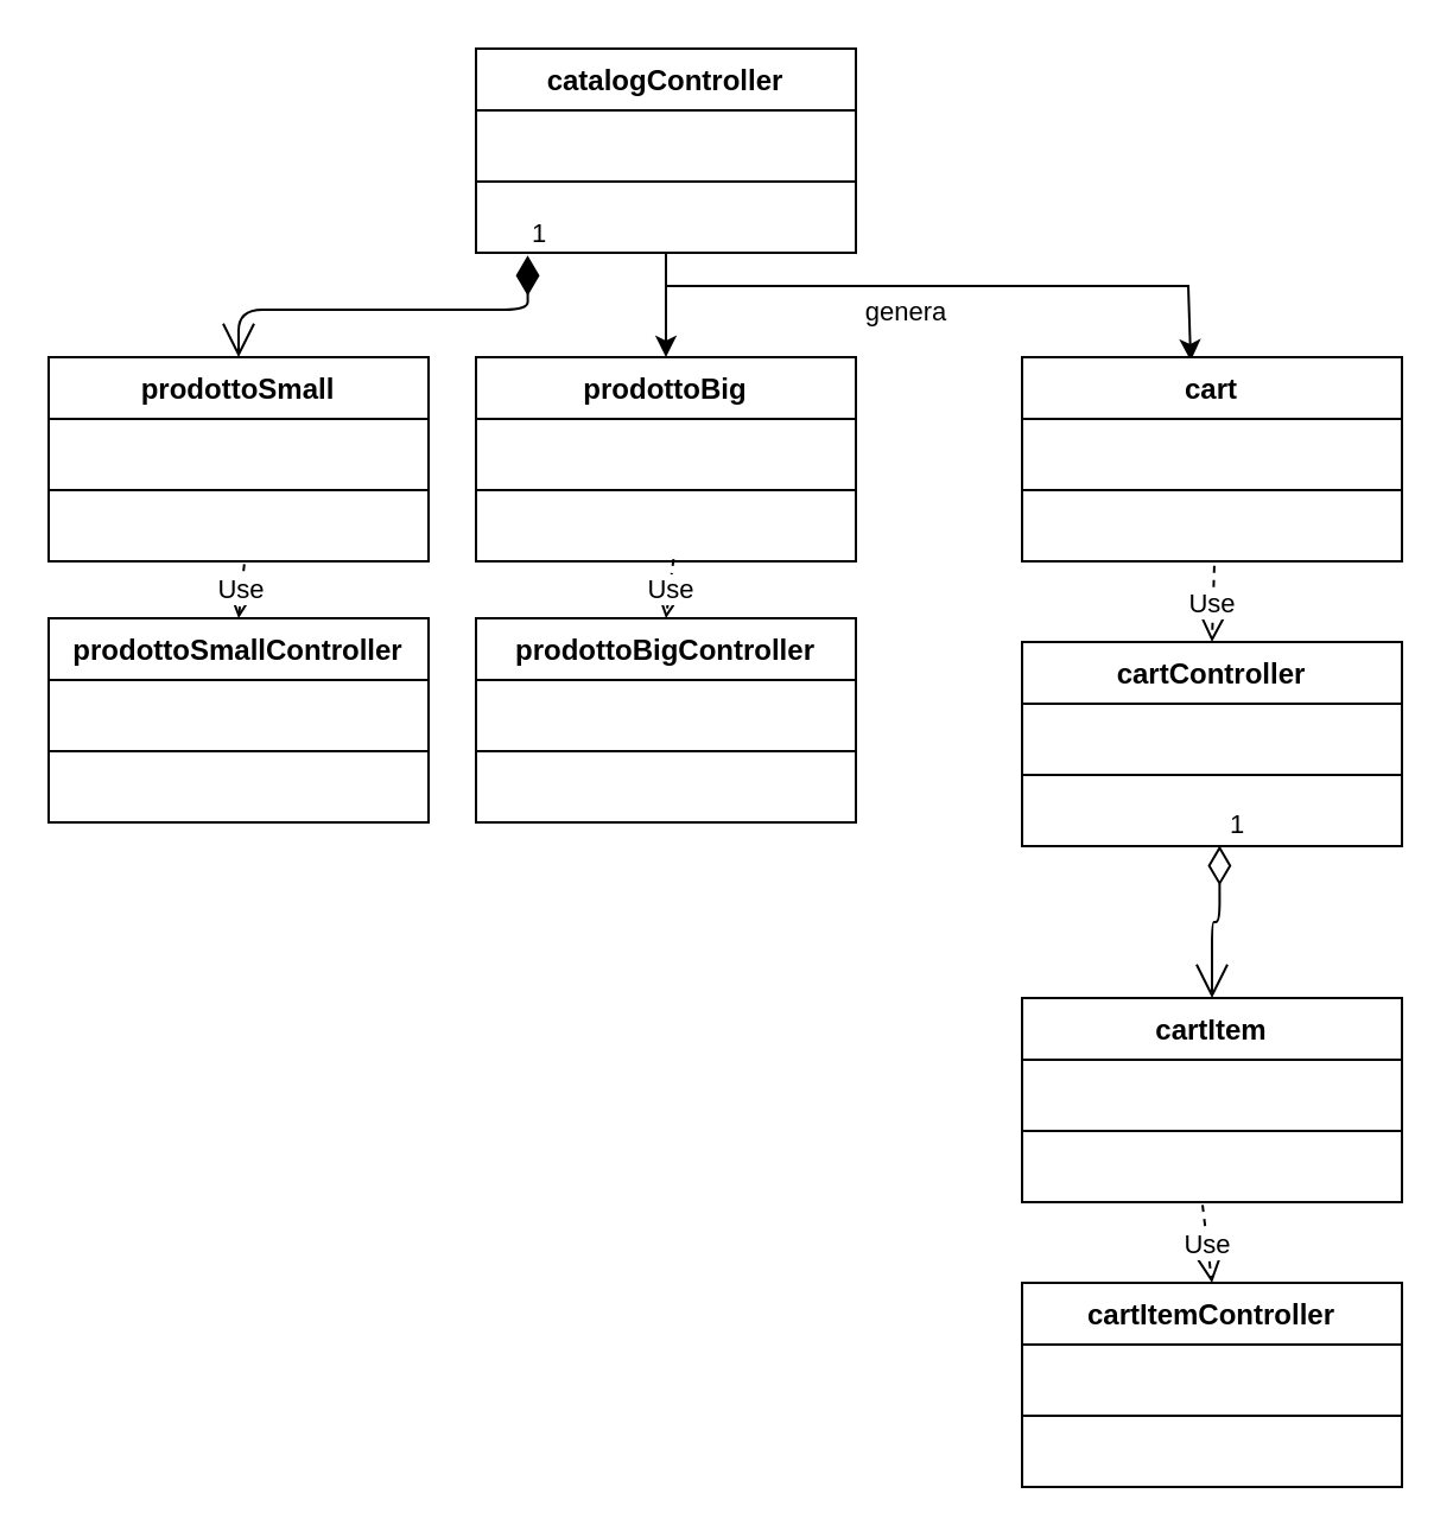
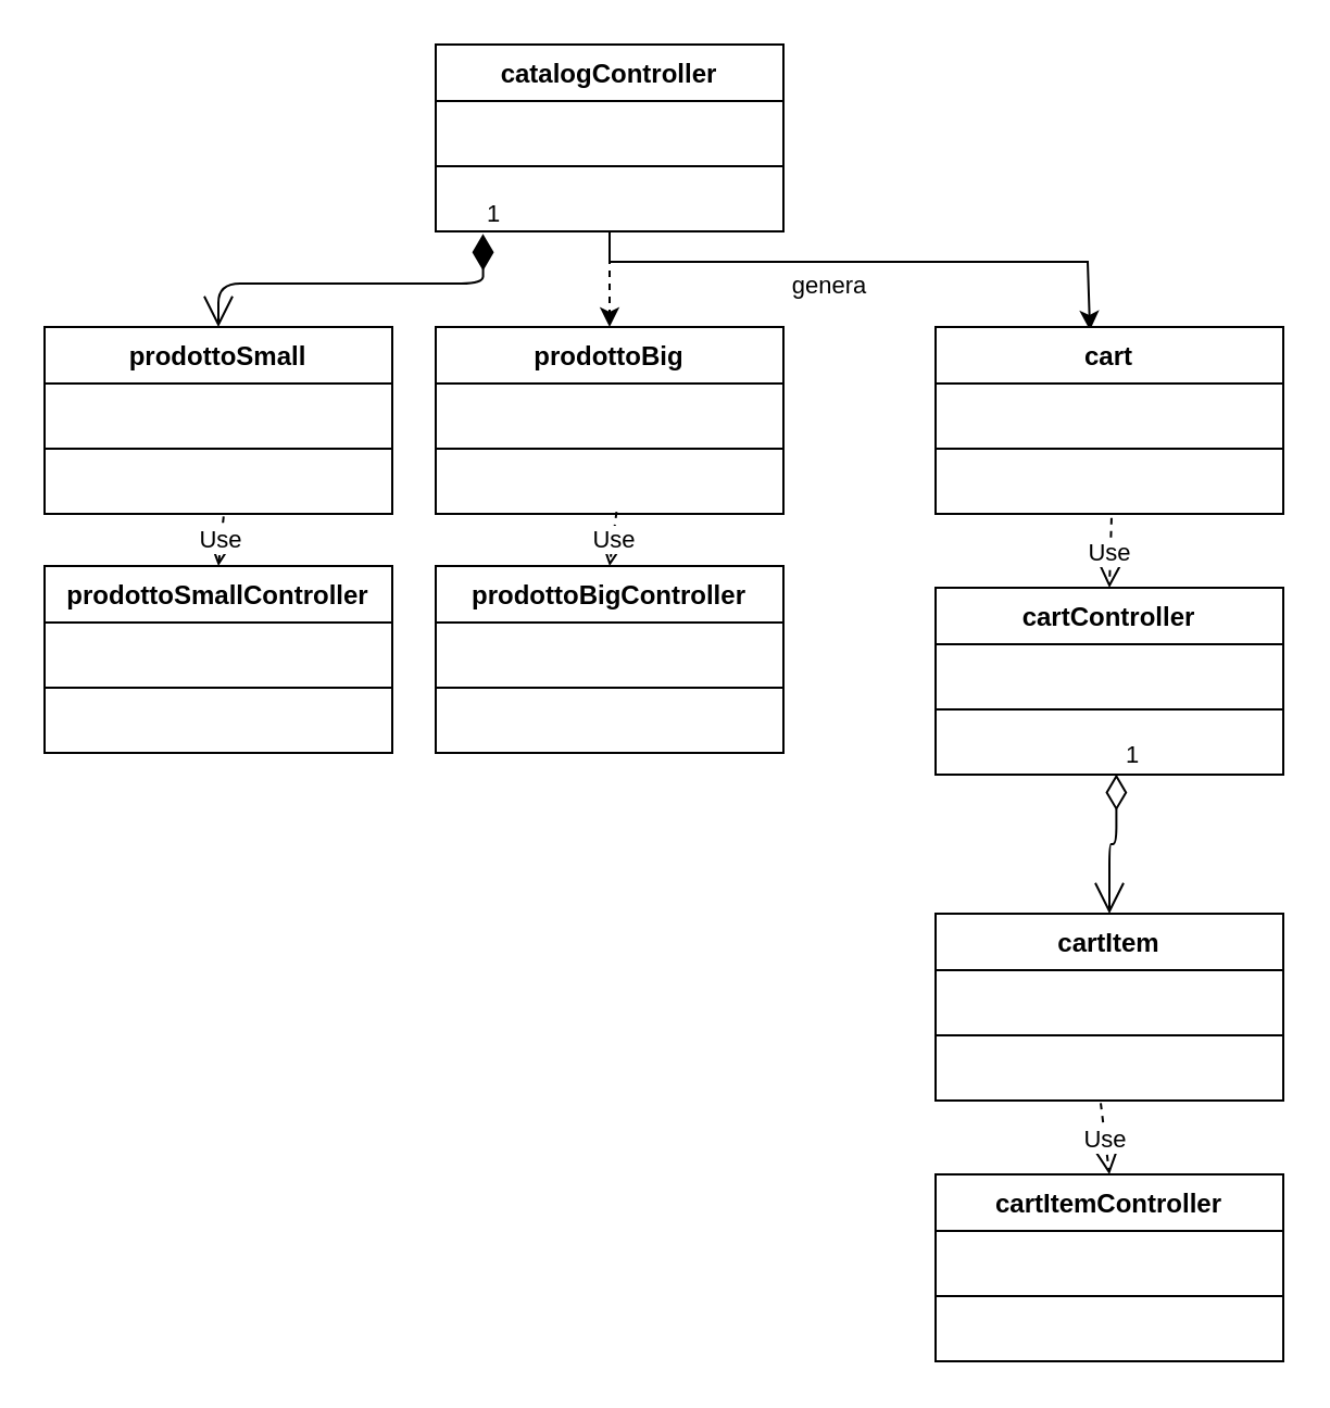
  <mxCell id="0" />
  <mxCell id="1" parent="0" />
  <mxCell id="2" value="prodottoSmall" style="swimlane;fontStyle=1;align=center;verticalAlign=top;childLayout=stackLayout;horizontal=1;startSize=26;horizontalStack=0;resizeParent=1;resizeParentMax=0;resizeLast=0;collapsible=1;marginBottom=0;" vertex="1" parent="1"><mxGeometry x="20" y="150" width="160" height="86" as="geometry" /></mxCell>
  <mxCell id="3" value="     " style="text;strokeColor=none;fillColor=none;align=left;verticalAlign=top;spacingLeft=4;spacingRight=4;overflow=hidden;rotatable=0;points=[[0,0.5],[1,0.5]];portConstraint=eastwest;" vertex="1" parent="2"><mxGeometry y="26" width="160" height="26" as="geometry" /></mxCell>
  <mxCell id="4" value="" style="line;strokeWidth=1;fillColor=none;align=left;verticalAlign=middle;spacingTop=-1;spacingLeft=3;spacingRight=3;rotatable=0;labelPosition=right;points=[];portConstraint=eastwest;" vertex="1" parent="2"><mxGeometry y="52" width="160" height="8" as="geometry" /></mxCell>
  <mxCell id="5" value="    " style="text;strokeColor=none;fillColor=none;align=left;verticalAlign=top;spacingLeft=4;spacingRight=4;overflow=hidden;rotatable=0;points=[[0,0.5],[1,0.5]];portConstraint=eastwest;" vertex="1" parent="2"><mxGeometry y="60" width="160" height="26" as="geometry" /></mxCell>
  <mxCell id="6" value="prodottoSmallController" style="swimlane;fontStyle=1;align=center;verticalAlign=top;childLayout=stackLayout;horizontal=1;startSize=26;horizontalStack=0;resizeParent=1;resizeParentMax=0;resizeLast=0;collapsible=1;marginBottom=0;" vertex="1" parent="1"><mxGeometry x="20" y="260" width="160" height="86" as="geometry" /></mxCell>
  <mxCell id="7" value="     " style="text;strokeColor=none;fillColor=none;align=left;verticalAlign=top;spacingLeft=4;spacingRight=4;overflow=hidden;rotatable=0;points=[[0,0.5],[1,0.5]];portConstraint=eastwest;" vertex="1" parent="6"><mxGeometry y="26" width="160" height="26" as="geometry" /></mxCell>
  <mxCell id="8" value="" style="line;strokeWidth=1;fillColor=none;align=left;verticalAlign=middle;spacingTop=-1;spacingLeft=3;spacingRight=3;rotatable=0;labelPosition=right;points=[];portConstraint=eastwest;" vertex="1" parent="6"><mxGeometry y="52" width="160" height="8" as="geometry" /></mxCell>
  <mxCell id="9" value="    " style="text;strokeColor=none;fillColor=none;align=left;verticalAlign=top;spacingLeft=4;spacingRight=4;overflow=hidden;rotatable=0;points=[[0,0.5],[1,0.5]];portConstraint=eastwest;" vertex="1" parent="6"><mxGeometry y="60" width="160" height="26" as="geometry" /></mxCell>
  <mxCell id="10" value="" style="edgeStyle=orthogonalEdgeStyle;rounded=0;orthogonalLoop=1;jettySize=auto;html=1;entryX=0.444;entryY=0.017;entryDx=0;entryDy=0;entryPerimeter=0;" edge="1" parent="1" source="13" target="34"><mxGeometry relative="1" as="geometry"><Array as="points"><mxPoint x="280" y="120" /><mxPoint x="500" y="120" /></Array></mxGeometry></mxCell>
- <mxCell id="11" value="" style="edgeStyle=orthogonalEdgeStyle;rounded=0;orthogonalLoop=1;jettySize=auto;html=1;entryX=0.5;entryY=0;entryDx=0;entryDy=0;" edge="1" parent="1" source="13" target="17"><mxGeometry relative="1" as="geometry" /></mxCell>
+ <mxCell id="11" value="" style="edgeStyle=orthogonalEdgeStyle;rounded=0;orthogonalLoop=1;jettySize=auto;html=1;entryX=0.5;entryY=0;entryDx=0;entryDy=0;dashed=1;" edge="1" parent="1" source="13" target="17"><mxGeometry relative="1" as="geometry" /></mxCell>
  <mxCell id="12" value="genera" style="edgeLabel;html=1;align=center;verticalAlign=middle;resizable=0;points=[];" vertex="1" connectable="0" parent="11"><mxGeometry x="-0.724" y="-1" relative="1" as="geometry"><mxPoint x="101" y="18" as="offset" /></mxGeometry></mxCell>
  <mxCell id="13" value="catalogController&#10;" style="swimlane;fontStyle=1;align=center;verticalAlign=top;childLayout=stackLayout;horizontal=1;startSize=26;horizontalStack=0;resizeParent=1;resizeParentMax=0;resizeLast=0;collapsible=1;marginBottom=0;" vertex="1" parent="1"><mxGeometry x="200" y="20" width="160" height="86" as="geometry" /></mxCell>
  <mxCell id="14" value="     " style="text;strokeColor=none;fillColor=none;align=left;verticalAlign=top;spacingLeft=4;spacingRight=4;overflow=hidden;rotatable=0;points=[[0,0.5],[1,0.5]];portConstraint=eastwest;" vertex="1" parent="13"><mxGeometry y="26" width="160" height="26" as="geometry" /></mxCell>
  <mxCell id="15" value="" style="line;strokeWidth=1;fillColor=none;align=left;verticalAlign=middle;spacingTop=-1;spacingLeft=3;spacingRight=3;rotatable=0;labelPosition=right;points=[];portConstraint=eastwest;" vertex="1" parent="13"><mxGeometry y="52" width="160" height="8" as="geometry" /></mxCell>
  <mxCell id="16" value="    " style="text;strokeColor=none;fillColor=none;align=left;verticalAlign=top;spacingLeft=4;spacingRight=4;overflow=hidden;rotatable=0;points=[[0,0.5],[1,0.5]];portConstraint=eastwest;" vertex="1" parent="13"><mxGeometry y="60" width="160" height="26" as="geometry" /></mxCell>
  <mxCell id="17" value="prodottoBig" style="swimlane;fontStyle=1;align=center;verticalAlign=top;childLayout=stackLayout;horizontal=1;startSize=26;horizontalStack=0;resizeParent=1;resizeParentMax=0;resizeLast=0;collapsible=1;marginBottom=0;" vertex="1" parent="1"><mxGeometry x="200" y="150" width="160" height="86" as="geometry" /></mxCell>
  <mxCell id="18" value="     " style="text;strokeColor=none;fillColor=none;align=left;verticalAlign=top;spacingLeft=4;spacingRight=4;overflow=hidden;rotatable=0;points=[[0,0.5],[1,0.5]];portConstraint=eastwest;" vertex="1" parent="17"><mxGeometry y="26" width="160" height="26" as="geometry" /></mxCell>
  <mxCell id="19" value="" style="line;strokeWidth=1;fillColor=none;align=left;verticalAlign=middle;spacingTop=-1;spacingLeft=3;spacingRight=3;rotatable=0;labelPosition=right;points=[];portConstraint=eastwest;" vertex="1" parent="17"><mxGeometry y="52" width="160" height="8" as="geometry" /></mxCell>
  <mxCell id="20" value="    " style="text;strokeColor=none;fillColor=none;align=left;verticalAlign=top;spacingLeft=4;spacingRight=4;overflow=hidden;rotatable=0;points=[[0,0.5],[1,0.5]];portConstraint=eastwest;" vertex="1" parent="17"><mxGeometry y="60" width="160" height="26" as="geometry" /></mxCell>
  <mxCell id="21" value="prodottoBigController" style="swimlane;fontStyle=1;align=center;verticalAlign=top;childLayout=stackLayout;horizontal=1;startSize=26;horizontalStack=0;resizeParent=1;resizeParentMax=0;resizeLast=0;collapsible=1;marginBottom=0;" vertex="1" parent="1"><mxGeometry x="200" y="260" width="160" height="86" as="geometry" /></mxCell>
  <mxCell id="22" value="     " style="text;strokeColor=none;fillColor=none;align=left;verticalAlign=top;spacingLeft=4;spacingRight=4;overflow=hidden;rotatable=0;points=[[0,0.5],[1,0.5]];portConstraint=eastwest;" vertex="1" parent="21"><mxGeometry y="26" width="160" height="26" as="geometry" /></mxCell>
  <mxCell id="23" value="" style="line;strokeWidth=1;fillColor=none;align=left;verticalAlign=middle;spacingTop=-1;spacingLeft=3;spacingRight=3;rotatable=0;labelPosition=right;points=[];portConstraint=eastwest;" vertex="1" parent="21"><mxGeometry y="52" width="160" height="8" as="geometry" /></mxCell>
  <mxCell id="24" value="    " style="text;strokeColor=none;fillColor=none;align=left;verticalAlign=top;spacingLeft=4;spacingRight=4;overflow=hidden;rotatable=0;points=[[0,0.5],[1,0.5]];portConstraint=eastwest;" vertex="1" parent="21"><mxGeometry y="60" width="160" height="26" as="geometry" /></mxCell>
  <mxCell id="25" value="1" style="endArrow=open;html=1;endSize=12;startArrow=diamondThin;startSize=14;startFill=0;edgeStyle=orthogonalEdgeStyle;align=left;verticalAlign=bottom;entryX=0.5;entryY=0;entryDx=0;entryDy=0;exitX=0.52;exitY=0.989;exitDx=0;exitDy=0;exitPerimeter=0;" edge="1" parent="1" source="33" target="26"><mxGeometry x="-1" y="3" relative="1" as="geometry"><mxPoint x="210" y="460" as="sourcePoint" /><mxPoint x="370" y="460" as="targetPoint" /></mxGeometry></mxCell>
  <mxCell id="26" value="cartItem" style="swimlane;fontStyle=1;align=center;verticalAlign=top;childLayout=stackLayout;horizontal=1;startSize=26;horizontalStack=0;resizeParent=1;resizeParentMax=0;resizeLast=0;collapsible=1;marginBottom=0;" vertex="1" parent="1"><mxGeometry x="430" y="420" width="160" height="86" as="geometry" /></mxCell>
  <mxCell id="27" value="     " style="text;strokeColor=none;fillColor=none;align=left;verticalAlign=top;spacingLeft=4;spacingRight=4;overflow=hidden;rotatable=0;points=[[0,0.5],[1,0.5]];portConstraint=eastwest;" vertex="1" parent="26"><mxGeometry y="26" width="160" height="26" as="geometry" /></mxCell>
  <mxCell id="28" value="" style="line;strokeWidth=1;fillColor=none;align=left;verticalAlign=middle;spacingTop=-1;spacingLeft=3;spacingRight=3;rotatable=0;labelPosition=right;points=[];portConstraint=eastwest;" vertex="1" parent="26"><mxGeometry y="52" width="160" height="8" as="geometry" /></mxCell>
  <mxCell id="29" value="    " style="text;strokeColor=none;fillColor=none;align=left;verticalAlign=top;spacingLeft=4;spacingRight=4;overflow=hidden;rotatable=0;points=[[0,0.5],[1,0.5]];portConstraint=eastwest;" vertex="1" parent="26"><mxGeometry y="60" width="160" height="26" as="geometry" /></mxCell>
  <mxCell id="30" value="cartController" style="swimlane;fontStyle=1;align=center;verticalAlign=top;childLayout=stackLayout;horizontal=1;startSize=26;horizontalStack=0;resizeParent=1;resizeParentMax=0;resizeLast=0;collapsible=1;marginBottom=0;" vertex="1" parent="1"><mxGeometry x="430" y="270" width="160" height="86" as="geometry" /></mxCell>
  <mxCell id="31" value="     " style="text;strokeColor=none;fillColor=none;align=left;verticalAlign=top;spacingLeft=4;spacingRight=4;overflow=hidden;rotatable=0;points=[[0,0.5],[1,0.5]];portConstraint=eastwest;" vertex="1" parent="30"><mxGeometry y="26" width="160" height="26" as="geometry" /></mxCell>
  <mxCell id="32" value="" style="line;strokeWidth=1;fillColor=none;align=left;verticalAlign=middle;spacingTop=-1;spacingLeft=3;spacingRight=3;rotatable=0;labelPosition=right;points=[];portConstraint=eastwest;" vertex="1" parent="30"><mxGeometry y="52" width="160" height="8" as="geometry" /></mxCell>
  <mxCell id="33" value="    " style="text;strokeColor=none;fillColor=none;align=left;verticalAlign=top;spacingLeft=4;spacingRight=4;overflow=hidden;rotatable=0;points=[[0,0.5],[1,0.5]];portConstraint=eastwest;" vertex="1" parent="30"><mxGeometry y="60" width="160" height="26" as="geometry" /></mxCell>
  <mxCell id="34" value="cart" style="swimlane;fontStyle=1;align=center;verticalAlign=top;childLayout=stackLayout;horizontal=1;startSize=26;horizontalStack=0;resizeParent=1;resizeParentMax=0;resizeLast=0;collapsible=1;marginBottom=0;" vertex="1" parent="1"><mxGeometry x="430" y="150" width="160" height="86" as="geometry" /></mxCell>
  <mxCell id="35" value="     " style="text;strokeColor=none;fillColor=none;align=left;verticalAlign=top;spacingLeft=4;spacingRight=4;overflow=hidden;rotatable=0;points=[[0,0.5],[1,0.5]];portConstraint=eastwest;" vertex="1" parent="34"><mxGeometry y="26" width="160" height="26" as="geometry" /></mxCell>
  <mxCell id="36" value="" style="line;strokeWidth=1;fillColor=none;align=left;verticalAlign=middle;spacingTop=-1;spacingLeft=3;spacingRight=3;rotatable=0;labelPosition=right;points=[];portConstraint=eastwest;" vertex="1" parent="34"><mxGeometry y="52" width="160" height="8" as="geometry" /></mxCell>
  <mxCell id="37" value="    " style="text;strokeColor=none;fillColor=none;align=left;verticalAlign=top;spacingLeft=4;spacingRight=4;overflow=hidden;rotatable=0;points=[[0,0.5],[1,0.5]];portConstraint=eastwest;" vertex="1" parent="34"><mxGeometry y="60" width="160" height="26" as="geometry" /></mxCell>
  <mxCell id="38" value="1" style="endArrow=open;html=1;endSize=12;startArrow=diamondThin;startSize=14;startFill=1;edgeStyle=orthogonalEdgeStyle;align=left;verticalAlign=bottom;exitX=0.136;exitY=1.044;exitDx=0;exitDy=0;entryX=0.5;entryY=0;entryDx=0;entryDy=0;exitPerimeter=0;" edge="1" parent="1" source="16" target="2"><mxGeometry x="-1" relative="1" as="geometry"><mxPoint x="240" y="300" as="sourcePoint" /><mxPoint x="400" y="300" as="targetPoint" /><Array as="points"><mxPoint x="222" y="130" /><mxPoint x="100" y="130" /></Array><mxPoint as="offset" /></mxGeometry></mxCell>
  <mxCell id="39" value="Use" style="endArrow=open;endSize=12;dashed=1;html=1;exitX=0.515;exitY=1.044;exitDx=0;exitDy=0;exitPerimeter=0;entryX=0.5;entryY=0;entryDx=0;entryDy=0;" edge="1" parent="1" source="5" target="6"><mxGeometry width="160" relative="1" as="geometry"><mxPoint x="240" y="330" as="sourcePoint" /><mxPoint x="400" y="330" as="targetPoint" /></mxGeometry></mxCell>
  <mxCell id="40" value="Use" style="endArrow=open;endSize=12;dashed=1;html=1;exitX=0.52;exitY=0.962;exitDx=0;exitDy=0;exitPerimeter=0;entryX=0.5;entryY=0;entryDx=0;entryDy=0;" edge="1" parent="1" source="20" target="21"><mxGeometry width="160" relative="1" as="geometry"><mxPoint x="160" y="450" as="sourcePoint" /><mxPoint x="320" y="450" as="targetPoint" /></mxGeometry></mxCell>
  <mxCell id="41" value="Use" style="endArrow=open;endSize=12;dashed=1;html=1;exitX=0.506;exitY=1.072;exitDx=0;exitDy=0;exitPerimeter=0;entryX=0.5;entryY=0;entryDx=0;entryDy=0;" edge="1" parent="1" source="37" target="30"><mxGeometry width="160" relative="1" as="geometry"><mxPoint x="190" y="420" as="sourcePoint" /><mxPoint x="350" y="420" as="targetPoint" /></mxGeometry></mxCell>
  <mxCell id="42" value="Use" style="endArrow=open;endSize=12;dashed=1;html=1;exitX=0.475;exitY=1.044;exitDx=0;exitDy=0;exitPerimeter=0;entryX=0.5;entryY=0;entryDx=0;entryDy=0;" edge="1" parent="1" source="29" target="43"><mxGeometry width="160" relative="1" as="geometry"><mxPoint x="520.96" y="247.872" as="sourcePoint" /><mxPoint x="520" y="280" as="targetPoint" /></mxGeometry></mxCell>
  <mxCell id="43" value="cartItemController&#10;" style="swimlane;fontStyle=1;align=center;verticalAlign=top;childLayout=stackLayout;horizontal=1;startSize=26;horizontalStack=0;resizeParent=1;resizeParentMax=0;resizeLast=0;collapsible=1;marginBottom=0;" vertex="1" parent="1"><mxGeometry x="430" y="540" width="160" height="86" as="geometry" /></mxCell>
  <mxCell id="44" value="     " style="text;strokeColor=none;fillColor=none;align=left;verticalAlign=top;spacingLeft=4;spacingRight=4;overflow=hidden;rotatable=0;points=[[0,0.5],[1,0.5]];portConstraint=eastwest;" vertex="1" parent="43"><mxGeometry y="26" width="160" height="26" as="geometry" /></mxCell>
  <mxCell id="45" value="" style="line;strokeWidth=1;fillColor=none;align=left;verticalAlign=middle;spacingTop=-1;spacingLeft=3;spacingRight=3;rotatable=0;labelPosition=right;points=[];portConstraint=eastwest;" vertex="1" parent="43"><mxGeometry y="52" width="160" height="8" as="geometry" /></mxCell>
  <mxCell id="46" value="    " style="text;strokeColor=none;fillColor=none;align=left;verticalAlign=top;spacingLeft=4;spacingRight=4;overflow=hidden;rotatable=0;points=[[0,0.5],[1,0.5]];portConstraint=eastwest;" vertex="1" parent="43"><mxGeometry y="60" width="160" height="26" as="geometry" /></mxCell>
